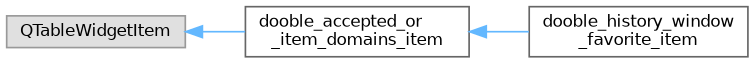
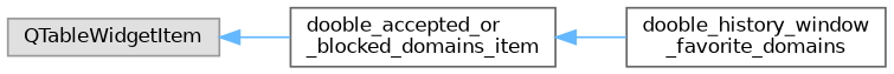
  digraph {
    fontname="DejaVu Sans"
    rankdir=LR
    node [color=grey40 fillcolor=white fontname="DejaVu Sans" fontsize=10 shape=box style=filled]
    edge [color=steelblue1 dir=back fontname="DejaVu Sans" fontsize=10 labelfontname=Helvetica labelfontsize=10 style=solid]
    n1 [color=grey60 fillcolor="#E0E0E0" height=0.2 label=QTableWidgetItem width=0.4]
-   n2 [height=0.2 label="dooble_accepted_or\l_item_domains_item" width=0.4]
-   n3 [height=0.2 label="dooble_history_window\l_favorite_item" width=0.4]
+   n2 [height=0.2 label="dooble_accepted_or\l_blocked_domains_item" width=0.4]
+   n3 [height=0.2 label="dooble_history_window\l_favorite_domains" width=0.4]
    n1 -> n2
    n2 -> n3
  }
